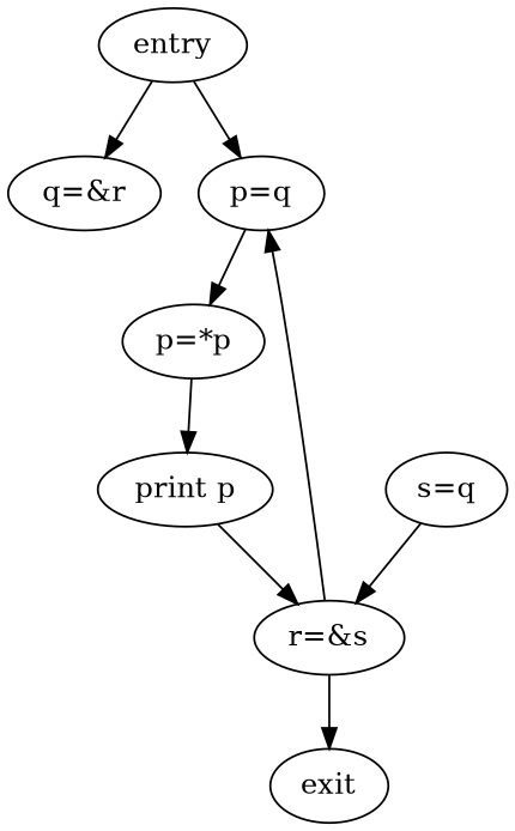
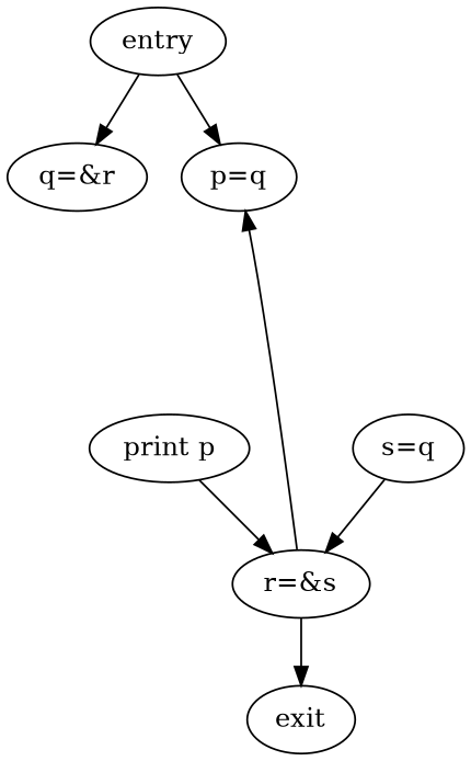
  digraph {
    entry
    "q=&r"
    "p=q"
-   "p=*p"
    "print p"
    "s=q"
    "r=&s"
    exit
    entry -> "q=&r"
    entry -> "p=q"
-   "p=q" -> "p=*p"
-   "p=*p" -> "print p"
    "print p" -> "r=&s"
    "s=q" -> "r=&s"
    "r=&s" -> "p=q"
    "r=&s" -> exit
  }
